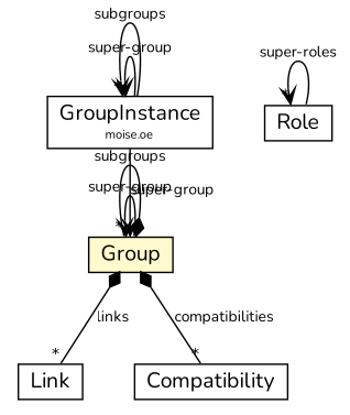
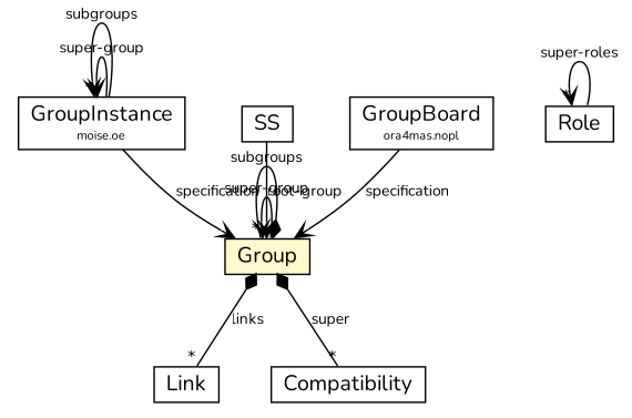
  digraph {
    fontname=Nunito
    nodesep=0.25
    ranksep=0.5
    node [fontcolor=black fontname=Nunito fontsize=14.0 shape=plaintext]
    edge [arrowhead=open color=black fontcolor=black fontname=Nunito fontsize=10.0 headport=p labelfontname=Helvetica labelfontsize=10 tailport=p]
    n1 [label=<<table title="moise.oe.GroupInstance" border="0" cellborder="1" cellspacing="0" cellpadding="2" port="p" href="../../oe/GroupInstance.html"> 		<tr><td><table border="0" cellspacing="0" cellpadding="1"> <tr><td align="center" balign="center"> GroupInstance </td></tr> <tr><td align="center" balign="center"><font point-size="8.0"> moise.oe </font></td></tr> 		</table></td></tr> 		</table>>]
    n2 [label=<<table title="moise.os.ss.Group" border="0" cellborder="1" cellspacing="0" cellpadding="2" port="p" bgcolor="lemonChiffon" href="./Group.html"> 		<tr><td><table border="0" cellspacing="0" cellpadding="1"> <tr><td align="center" balign="center"> Group </td></tr> 		</table></td></tr> 		</table>>]
    n3 [label=<<table title="moise.os.ss.Link" border="0" cellborder="1" cellspacing="0" cellpadding="2" port="p" href="./Link.html"> 		<tr><td><table border="0" cellspacing="0" cellpadding="1"> <tr><td align="center" balign="center"> Link </td></tr> 		</table></td></tr> 		</table>>]
    n4 [label=<<table title="moise.os.ss.Compatibility" border="0" cellborder="1" cellspacing="0" cellpadding="2" port="p" href="./Compatibility.html"> 		<tr><td><table border="0" cellspacing="0" cellpadding="1"> <tr><td align="center" balign="center"> Compatibility </td></tr> 		</table></td></tr> 		</table>>]
+   n5 [label=<<table title="moise.os.ss.SS" border="0" cellborder="1" cellspacing="0" cellpadding="2" port="p" href="./SS.html"> 		<tr><td><table border="0" cellspacing="0" cellpadding="1"> <tr><td align="center" balign="center"> SS </td></tr> 		</table></td></tr> 		</table>>]
    n6 [label=<<table title="moise.os.ss.Role" border="0" cellborder="1" cellspacing="0" cellpadding="2" port="p" href="./Role.html"> 		<tr><td><table border="0" cellspacing="0" cellpadding="1"> <tr><td align="center" balign="center"> Role </td></tr> 		</table></td></tr> 		</table>>]
+   n7 [label=<<table title="ora4mas.nopl.GroupBoard" border="0" cellborder="1" cellspacing="0" cellpadding="2" port="p" href="../../../ora4mas/nopl/GroupBoard.html"> 		<tr><td><table border="0" cellspacing="0" cellpadding="1"> <tr><td align="center" balign="center"> GroupBoard </td></tr> <tr><td align="center" balign="center"><font point-size="8.0"> ora4mas.nopl </font></td></tr> 		</table></td></tr> 		</table>>]
    n1 -> n1 [label="super-group"]
    n1 -> n1 [headlabel="*" label=subgroups]
-   n1 -> n2 [label="super-group"]
+   n1 -> n2 [label=specification]
    n2 -> n2 [label="super-group"]
    n2 -> n2 [arrowhead=none arrowtail=diamond dir=both headlabel="*" label=subgroups]
    n2 -> n3 [arrowhead=none arrowtail=diamond dir=both headlabel="*" label=links]
-   n2 -> n4 [arrowhead=none arrowtail=diamond dir=both headlabel="*" label=compatibilities]
+   n2 -> n4 [arrowhead=none arrowtail=diamond dir=both headlabel="*" label=super]
+   n5 -> n2 [label="root-group"]
    n6 -> n6 [headlabel="*" label="super-roles"]
+   n7 -> n2 [label=specification]
  }
